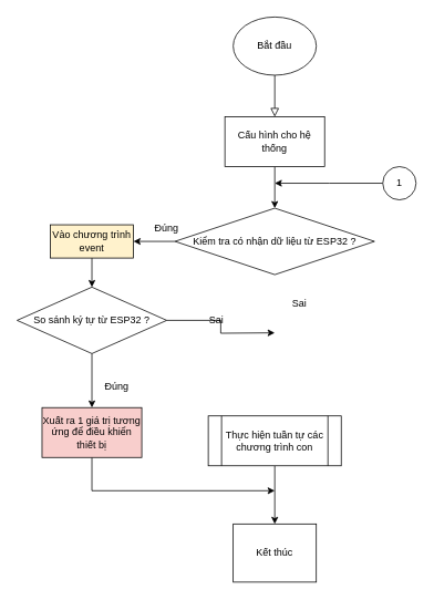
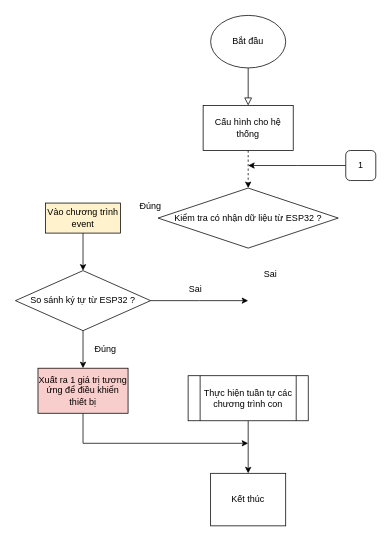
  <mxCell id="0" />
  <mxCell id="1" parent="0" />
  <mxCell id="2" value="" style="rounded=0;html=1;jettySize=auto;orthogonalLoop=1;fontSize=11;endArrow=block;endFill=0;endSize=8;strokeWidth=1;shadow=0;labelBackgroundColor=none;edgeStyle=orthogonalEdgeStyle;" edge="1" parent="1"><mxGeometry relative="1" as="geometry"><mxPoint x="330" y="90" as="sourcePoint" /><mxPoint x="330" y="140" as="targetPoint" /></mxGeometry></mxCell>
  <mxCell id="3" value="Bắt đầu" style="ellipse;whiteSpace=wrap;html=1;" vertex="1" parent="1"><mxGeometry x="280" y="20" width="100" height="70" as="geometry" /></mxCell>
  <mxCell id="4" value="Kiểm tra có nhận dữ liệu từ ESP32 ?" style="rhombus;whiteSpace=wrap;html=1;" vertex="1" parent="1"><mxGeometry x="210" y="250" width="240" height="80" as="geometry" /></mxCell>
- <mxCell id="5" value="" style="endArrow=classic;html=1;rounded=0;exitX=0;exitY=0.5;exitDx=0;exitDy=0;entryX=1;entryY=0.5;entryDx=0;entryDy=0;" edge="1" parent="1" source="4" target="9"><mxGeometry width="50" height="50" relative="1" as="geometry"><mxPoint x="460" y="510" as="sourcePoint" /><mxPoint x="330" y="400" as="targetPoint" /></mxGeometry></mxCell>
  <mxCell id="6" value="Đúng" style="text;html=1;align=center;verticalAlign=middle;whiteSpace=wrap;rounded=0;" vertex="1" parent="1"><mxGeometry x="170" y="260" width="60" height="30" as="geometry" /></mxCell>
  <mxCell id="7" value="Sai" style="text;html=1;align=center;verticalAlign=middle;whiteSpace=wrap;rounded=0;" vertex="1" parent="1"><mxGeometry x="330" y="350" width="60" height="30" as="geometry" /></mxCell>
  <mxCell id="8" style="edgeStyle=orthogonalEdgeStyle;rounded=0;orthogonalLoop=1;jettySize=auto;html=1;exitX=0.5;exitY=1;exitDx=0;exitDy=0;entryX=0.5;entryY=0;entryDx=0;entryDy=0;" edge="1" parent="1" source="9" target="17"><mxGeometry relative="1" as="geometry" /></mxCell>
  <mxCell id="9" value="Vào chương trình event" style="rounded=0;whiteSpace=wrap;html=1;fillColor=#fff2cc;" vertex="1" parent="1"><mxGeometry x="60" y="270" width="100" height="40" as="geometry" /></mxCell>
  <mxCell id="10" value="Sai" style="text;html=1;align=center;verticalAlign=middle;whiteSpace=wrap;rounded=0;" vertex="1" parent="1"><mxGeometry x="230" y="370" width="60" height="30" as="geometry" /></mxCell>
  <mxCell id="11" value="" style="endArrow=classic;html=1;rounded=0;exitX=0.5;exitY=1;exitDx=0;exitDy=0;entryX=0.5;entryY=0;entryDx=0;entryDy=0;" edge="1" parent="1" source="18" target="12"><mxGeometry width="50" height="50" relative="1" as="geometry"><mxPoint x="330" y="540" as="sourcePoint" /><mxPoint x="330" y="590" as="targetPoint" /></mxGeometry></mxCell>
  <mxCell id="12" value="Kết thúc" style="whiteSpace=wrap;html=1;rounded=0;" vertex="1" parent="1"><mxGeometry x="280" y="630" width="100" height="70" as="geometry" /></mxCell>
- <mxCell id="13" style="edgeStyle=orthogonalEdgeStyle;rounded=0;orthogonalLoop=1;jettySize=auto;html=1;exitX=0.5;exitY=1;exitDx=0;exitDy=0;entryX=0.5;entryY=0;entryDx=0;entryDy=0;" edge="1" parent="1" source="14" target="4"><mxGeometry relative="1" as="geometry" /></mxCell>
+ <mxCell id="13" style="edgeStyle=orthogonalEdgeStyle;rounded=0;orthogonalLoop=1;jettySize=auto;html=1;exitX=0.5;exitY=1;exitDx=0;exitDy=0;entryX=0.5;entryY=0;entryDx=0;entryDy=0;dashed=1;" edge="1" parent="1" source="14" target="4"><mxGeometry relative="1" as="geometry" /></mxCell>
  <mxCell id="14" value="Cấu hình cho hệ thống" style="rounded=0;whiteSpace=wrap;html=1;" vertex="1" parent="1"><mxGeometry x="270" y="140" width="120" height="60" as="geometry" /></mxCell>
  <mxCell id="15" style="edgeStyle=orthogonalEdgeStyle;rounded=0;orthogonalLoop=1;jettySize=auto;html=1;exitX=0.5;exitY=1;exitDx=0;exitDy=0;entryX=0.5;entryY=0;entryDx=0;entryDy=0;" edge="1" parent="1" source="17" target="20"><mxGeometry relative="1" as="geometry" /></mxCell>
  <mxCell id="16" style="edgeStyle=orthogonalEdgeStyle;rounded=0;orthogonalLoop=1;jettySize=auto;html=1;exitX=1;exitY=0.5;exitDx=0;exitDy=0;" edge="1" parent="1" source="17"><mxGeometry relative="1" as="geometry"><mxPoint x="330" y="400" as="targetPoint" /></mxGeometry></mxCell>
- <mxCell id="17" value="So sánh ký tự từ ESP32 ?" style="rhombus;whiteSpace=wrap;html=1;" vertex="1" parent="1"><mxGeometry x="20" y="345" width="180" height="80" as="geometry" /></mxCell>
+ <mxCell id="17" value="So sánh ký tự từ ESP32 ?" style="rhombus;whiteSpace=wrap;html=1;" vertex="1" parent="1"><mxGeometry x="20" y="360" width="180" height="80" as="geometry" /></mxCell>
  <mxCell id="18" value="Thực hiện tuần tự các chương trình con" style="shape=process;whiteSpace=wrap;html=1;backgroundOutline=1;" vertex="1" parent="1"><mxGeometry x="250" y="500" width="160" height="60" as="geometry" /></mxCell>
  <mxCell id="19" style="edgeStyle=orthogonalEdgeStyle;rounded=0;orthogonalLoop=1;jettySize=auto;html=1;exitX=0.5;exitY=1;exitDx=0;exitDy=0;" edge="1" parent="1" source="20"><mxGeometry relative="1" as="geometry"><mxPoint x="330" y="590" as="targetPoint" /><mxPoint x="90" y="540" as="sourcePoint" /><Array as="points"><mxPoint x="110" y="590" /></Array></mxGeometry></mxCell>
  <mxCell id="20" value="Xuất ra 1 giá trị tương ứng để điều khiển thiết bị" style="rounded=0;whiteSpace=wrap;html=1;fillColor=#f8cecc;" vertex="1" parent="1"><mxGeometry x="50" y="490" width="120" height="60" as="geometry" /></mxCell>
  <mxCell id="21" value="Đúng" style="text;html=1;align=center;verticalAlign=middle;whiteSpace=wrap;rounded=0;" vertex="1" parent="1"><mxGeometry x="110" y="450" width="60" height="30" as="geometry" /></mxCell>
  <mxCell id="22" style="edgeStyle=orthogonalEdgeStyle;rounded=0;orthogonalLoop=1;jettySize=auto;html=1;exitX=0;exitY=0.5;exitDx=0;exitDy=0;" edge="1" parent="1" source="23"><mxGeometry relative="1" as="geometry"><mxPoint x="330" y="220" as="targetPoint" /></mxGeometry></mxCell>
- <mxCell id="23" value="1" style="ellipse;whiteSpace=wrap;html=1;aspect=fixed;" vertex="1" parent="1"><mxGeometry x="460" y="200" width="40" height="40" as="geometry" /></mxCell>
+ <mxCell id="23" value="1" style="whiteSpace=wrap;html=1;aspect=fixed;rounded=1;" vertex="1" parent="1"><mxGeometry x="460" y="200" width="40" height="40" as="geometry" /></mxCell>
